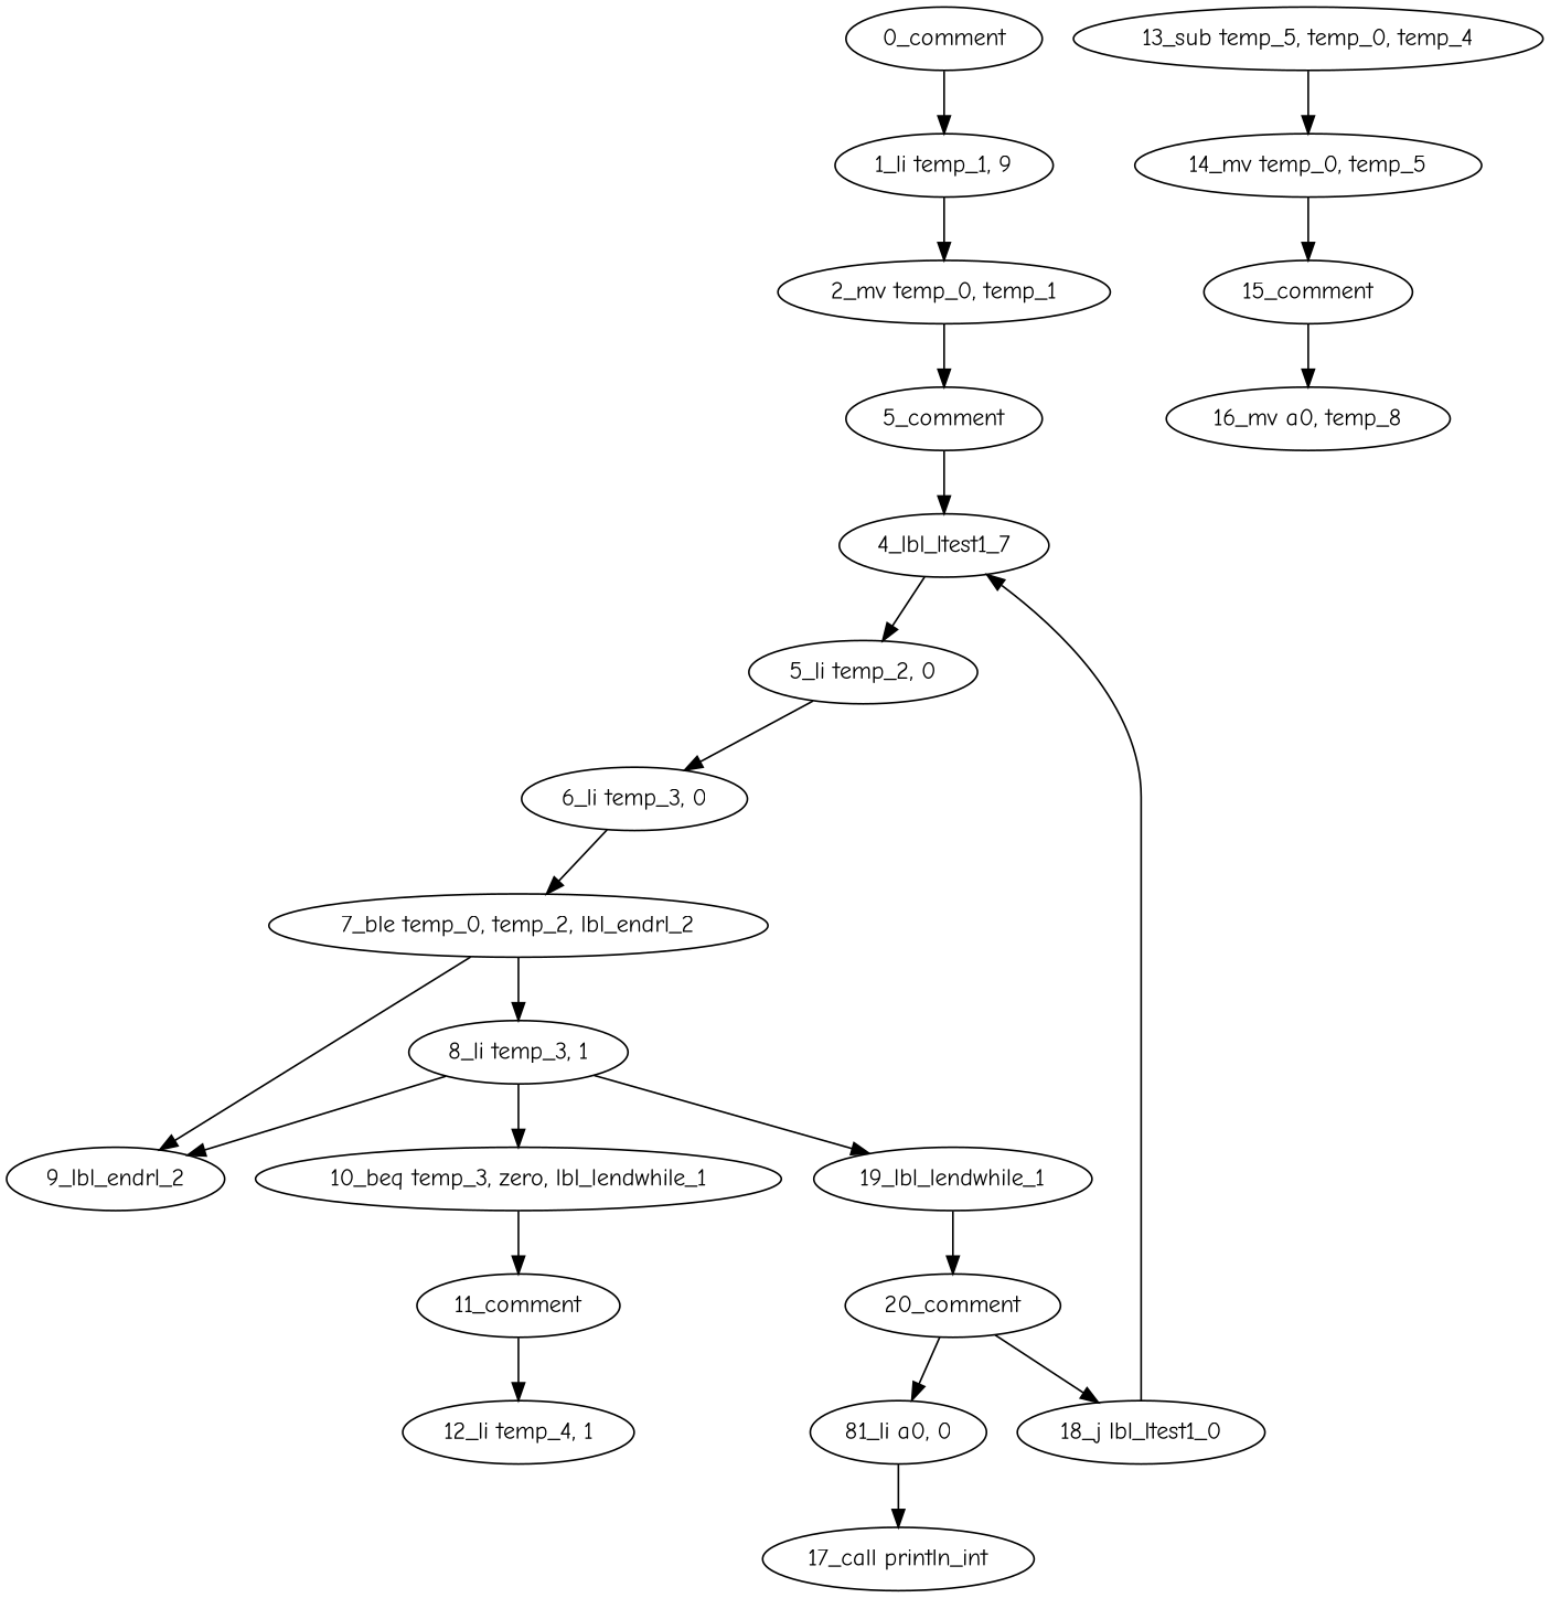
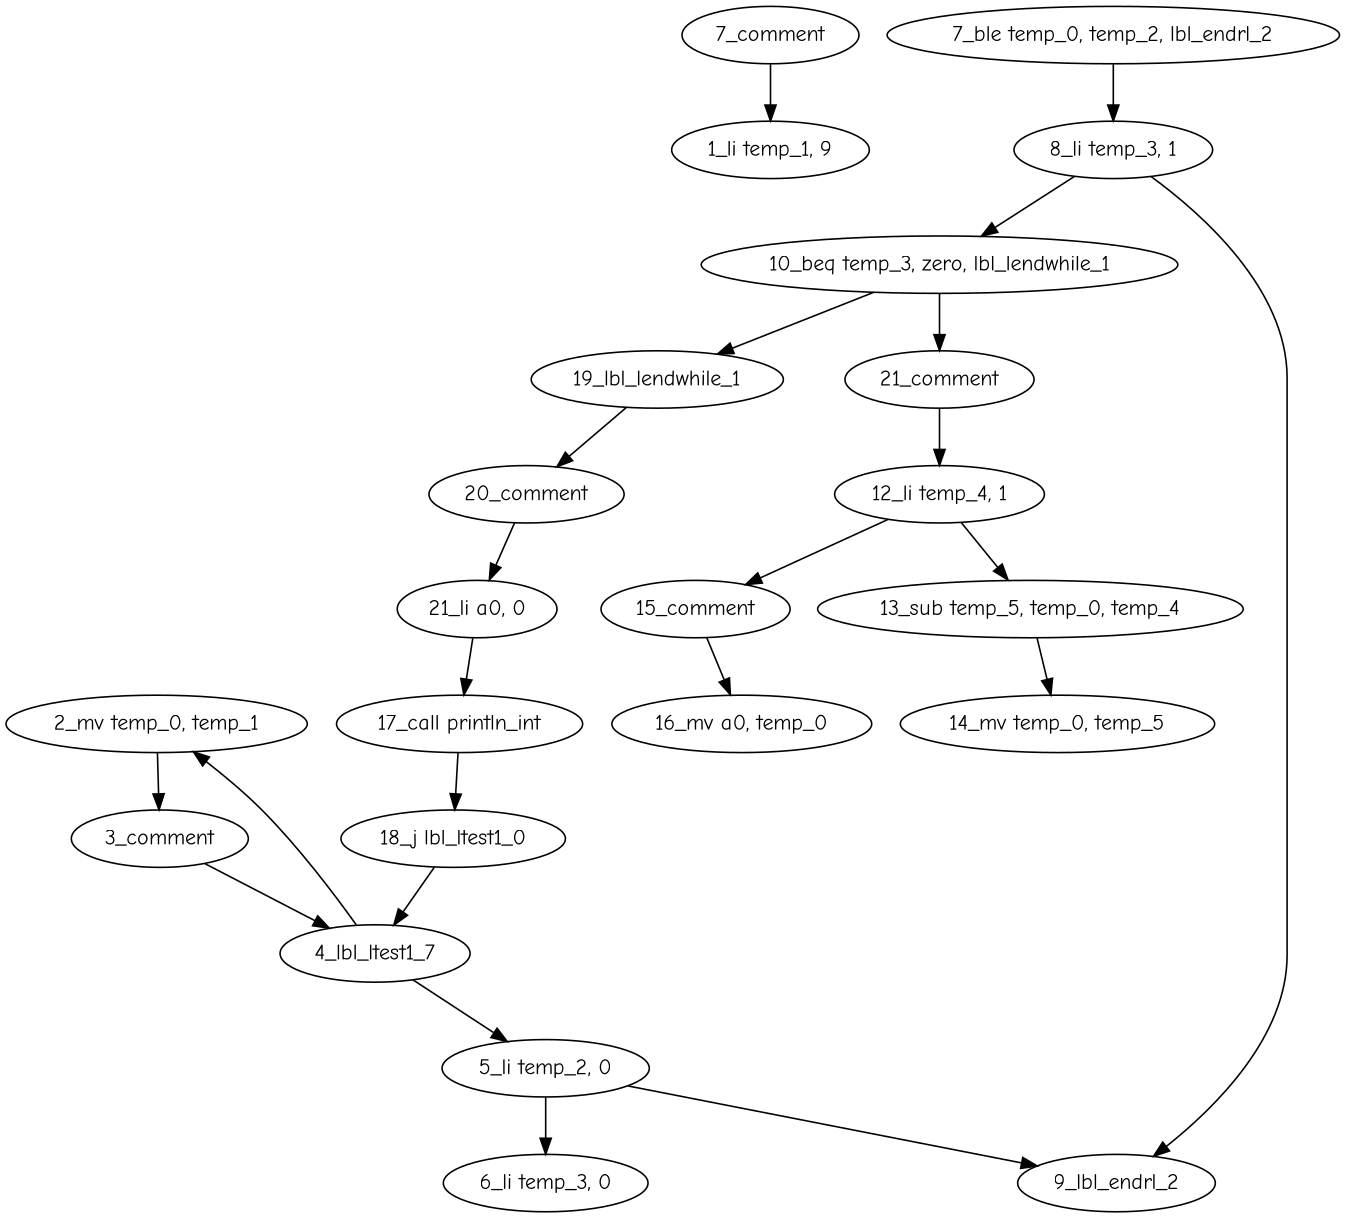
  strict digraph {
    fontname="Comic Neue"
    node [fontname="Comic Neue"]
    edge [fontname="Comic Neue"]
-   "0_comment"
+   "0_comment" [label="7_comment"]
    "1_li temp_1, 9"
    "2_mv temp_0, temp_1"
-   "3_comment" [label="5_comment"]
+   "3_comment"
    n5 [label="4_lbl_ltest1_7"]
    "5_li temp_2, 0"
    "6_li temp_3, 0"
    "7_ble temp_0, temp_2, lbl_endrl_2"
    "8_li temp_3, 1"
    "9_lbl_endrl_2"
    "10_beq temp_3, zero, lbl_lendwhile_1"
-   "11_comment"
+   "11_comment" [label="21_comment"]
    "19_lbl_lendwhile_1"
    "12_li temp_4, 1"
    "20_comment"
    "13_sub temp_5, temp_0, temp_4"
-   "21_li a0, 0" [label="81_li a0, 0"]
+   "21_li a0, 0"
    "14_mv temp_0, temp_5"
    "15_comment"
-   "16_mv a0, temp_0" [label="16_mv a0, temp_8"]
+   "16_mv a0, temp_0"
    "17_call println_int"
    "18_j lbl_ltest1_0"
    "0_comment" -> "1_li temp_1, 9"
-   "1_li temp_1, 9" -> "2_mv temp_0, temp_1"
+   n5 -> "2_mv temp_0, temp_1"
    "2_mv temp_0, temp_1" -> "3_comment"
    "3_comment" -> n5
    n5 -> "5_li temp_2, 0"
    "5_li temp_2, 0" -> "6_li temp_3, 0"
-   "6_li temp_3, 0" -> "7_ble temp_0, temp_2, lbl_endrl_2"
    "7_ble temp_0, temp_2, lbl_endrl_2" -> "8_li temp_3, 1"
-   "7_ble temp_0, temp_2, lbl_endrl_2" -> "9_lbl_endrl_2"
+   "5_li temp_2, 0" -> "9_lbl_endrl_2"
    "8_li temp_3, 1" -> "9_lbl_endrl_2"
    "8_li temp_3, 1" -> "10_beq temp_3, zero, lbl_lendwhile_1"
    "10_beq temp_3, zero, lbl_lendwhile_1" -> "11_comment"
-   "8_li temp_3, 1" -> "19_lbl_lendwhile_1"
+   "10_beq temp_3, zero, lbl_lendwhile_1" -> "19_lbl_lendwhile_1"
    "11_comment" -> "12_li temp_4, 1"
    "19_lbl_lendwhile_1" -> "20_comment"
+   "12_li temp_4, 1" -> "13_sub temp_5, temp_0, temp_4"
    "20_comment" -> "21_li a0, 0"
    "13_sub temp_5, temp_0, temp_4" -> "14_mv temp_0, temp_5"
    "21_li a0, 0" -> "17_call println_int"
-   "14_mv temp_0, temp_5" -> "15_comment"
+   "12_li temp_4, 1" -> "15_comment"
    "15_comment" -> "16_mv a0, temp_0"
-   "20_comment" -> "18_j lbl_ltest1_0"
+   "17_call println_int" -> "18_j lbl_ltest1_0"
    "18_j lbl_ltest1_0" -> n5
  }
